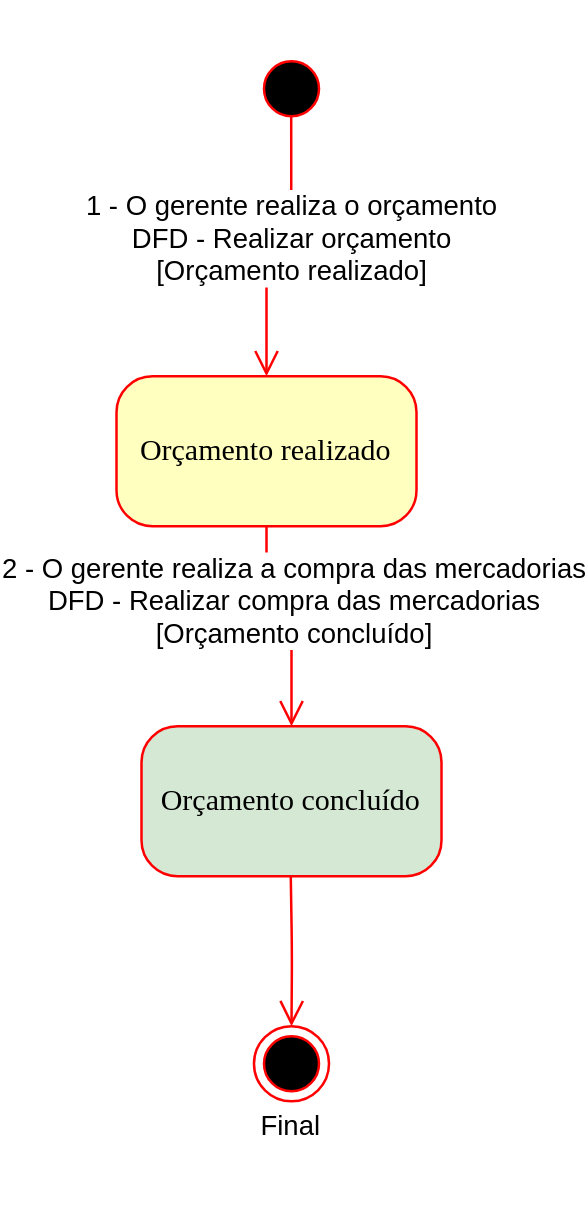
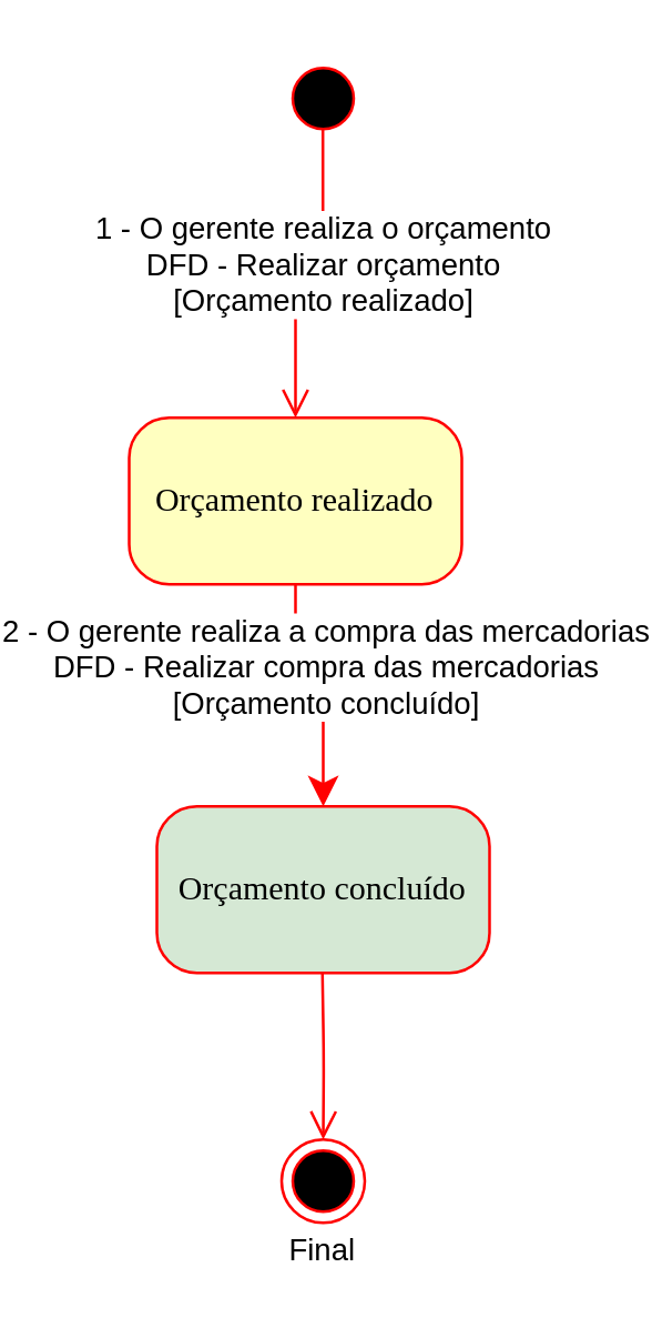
  <mxCell id="0" />
  <mxCell id="1" parent="0" />
  <mxCell id="2" value="" style="ellipse;html=1;shape=startState;fillColor=#000000;strokeColor=#ff0000;rounded=1;shadow=0;comic=0;labelBackgroundColor=none;fontFamily=Verdana;fontSize=12;fontColor=#000000;align=center;direction=south;" parent="1" vertex="1"><mxGeometry x="75" y="20" width="30" height="30" as="geometry" /></mxCell>
  <mxCell id="3" value="Orçamento realizado" style="rounded=1;whiteSpace=wrap;html=1;arcSize=24;fillColor=#ffffc0;strokeColor=#ff0000;shadow=0;comic=0;labelBackgroundColor=none;fontFamily=Verdana;fontSize=12;fontColor=#000000;align=center;" parent="1" vertex="1"><mxGeometry x="20" y="150" width="120" height="60" as="geometry" /></mxCell>
  <mxCell id="4" value="Orçamento concluído" style="rounded=1;whiteSpace=wrap;html=1;arcSize=24;fillColor=#d5e8d4;strokeColor=#ff0000;shadow=0;comic=0;labelBackgroundColor=none;fontFamily=Verdana;fontSize=12;fontColor=#000000;align=center;" vertex="1" parent="1"><mxGeometry x="30" y="290" width="120" height="60" as="geometry" /></mxCell>
  <mxCell id="5" style="edgeStyle=orthogonalEdgeStyle;html=1;labelBackgroundColor=none;endArrow=open;endSize=8;strokeColor=#ff0000;fontFamily=Verdana;fontSize=12;align=left;exitX=0.874;exitY=0.504;exitDx=0;exitDy=0;exitPerimeter=0;" parent="1" source="2" target="3" edge="1"><mxGeometry relative="1" as="geometry" /></mxCell>
  <mxCell id="6" value="1 -&amp;nbsp;O gerente realiza o orçamento&lt;br&gt;DFD - Realizar orçamento&lt;br&gt;[Orçamento realizado]" style="edgeLabel;html=1;align=center;verticalAlign=middle;resizable=0;points=[];" vertex="1" connectable="0" parent="5"><mxGeometry x="-0.264" y="1" relative="1" as="geometry"><mxPoint x="-1" y="6.67" as="offset" /></mxGeometry></mxCell>
- <mxCell id="7" style="edgeStyle=orthogonalEdgeStyle;html=1;labelBackgroundColor=none;endArrow=open;endSize=8;strokeColor=#ff0000;fontFamily=Verdana;fontSize=12;align=left;exitX=0.5;exitY=1;exitDx=0;exitDy=0;entryX=0.5;entryY=0;entryDx=0;entryDy=0;" edge="1" parent="1" source="3" target="4"><mxGeometry relative="1" as="geometry"><mxPoint x="89.5" y="220" as="sourcePoint" /><mxPoint x="90" y="270" as="targetPoint" /><Array as="points" /></mxGeometry></mxCell>
+ <mxCell id="7" style="edgeStyle=orthogonalEdgeStyle;html=1;labelBackgroundColor=none;endArrow=classic;endSize=8;strokeColor=#ff0000;fontFamily=Verdana;fontSize=12;align=left;exitX=0.5;exitY=1;exitDx=0;exitDy=0;entryX=0.5;entryY=0;entryDx=0;entryDy=0;" edge="1" parent="1" source="3" target="4"><mxGeometry relative="1" as="geometry"><mxPoint x="89.5" y="220" as="sourcePoint" /><mxPoint x="90" y="270" as="targetPoint" /><Array as="points" /></mxGeometry></mxCell>
  <mxCell id="8" value="2 -&amp;nbsp;O gerente realiza a compra das mercadorias&lt;br&gt;DFD - Realizar compra das mercadorias&lt;br&gt;[Orçamento concluído]" style="edgeLabel;html=1;align=center;verticalAlign=middle;resizable=0;points=[];" vertex="1" connectable="0" parent="7"><mxGeometry x="1" y="44" relative="1" as="geometry"><mxPoint x="-44" y="-50.29" as="offset" /></mxGeometry></mxCell>
  <mxCell id="9" style="edgeStyle=orthogonalEdgeStyle;html=1;labelBackgroundColor=none;endArrow=open;endSize=8;strokeColor=#ff0000;fontFamily=Verdana;fontSize=12;align=left;exitX=0.5;exitY=1;exitDx=0;exitDy=0;entryX=0.5;entryY=0;entryDx=0;entryDy=0;" edge="1" parent="1" source="11"><mxGeometry relative="1" as="geometry"><mxPoint x="89.71" y="350" as="sourcePoint" /><mxPoint x="89.71" y="440" as="targetPoint" /><Array as="points" /></mxGeometry></mxCell>
  <mxCell id="10" value="&lt;font style=&quot;font-size: 11px&quot;&gt;Final&lt;/font&gt;" style="text;html=1;strokeColor=none;fillColor=none;align=center;verticalAlign=middle;whiteSpace=wrap;rounded=0;" vertex="1" parent="1"><mxGeometry x="70" y="440" width="40" height="20" as="geometry" /></mxCell>
  <mxCell id="11" value="" style="ellipse;html=1;shape=endState;fillColor=#000000;strokeColor=#ff0000;" vertex="1" parent="1"><mxGeometry x="75" y="410" width="30" height="30" as="geometry" /></mxCell>
  <mxCell id="12" style="edgeStyle=orthogonalEdgeStyle;html=1;labelBackgroundColor=none;endArrow=open;endSize=8;strokeColor=#ff0000;fontFamily=Verdana;fontSize=12;align=left;exitX=0.5;exitY=1;exitDx=0;exitDy=0;entryX=0.5;entryY=0;entryDx=0;entryDy=0;" edge="1" parent="1" target="11"><mxGeometry relative="1" as="geometry"><mxPoint x="89.71" y="350" as="sourcePoint" /><mxPoint x="89.71" y="440" as="targetPoint" /><Array as="points" /></mxGeometry></mxCell>
